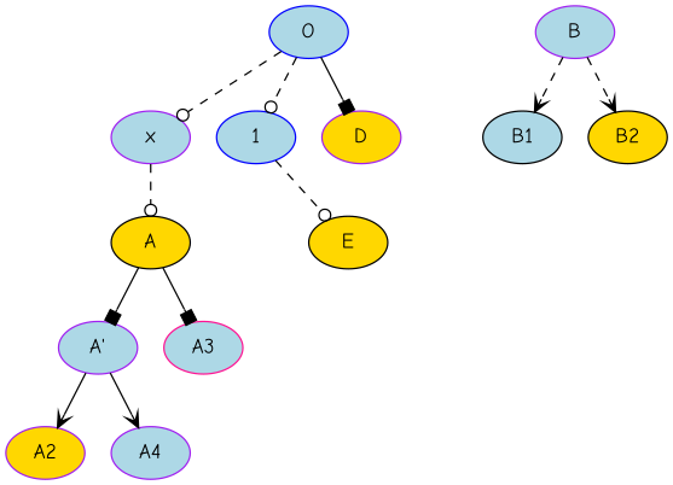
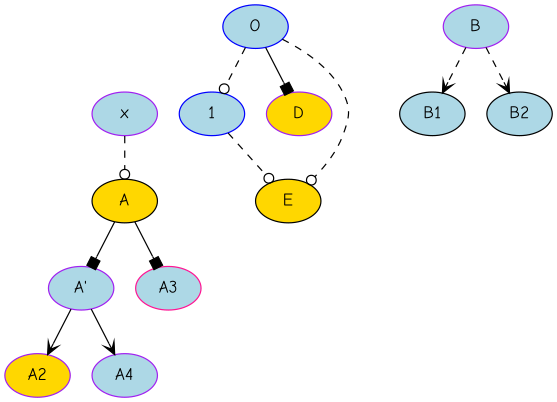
  digraph {
    fontname="Comic Neue"
    node [color=purple fillcolor=lightblue fontname="Comic Neue" style=filled]
    edge [arrowhead=odot fontname="Comic Neue" style=dashed]
    O [color=blue]
    1 [color=blue]
    x
    D [fillcolor=gold]
    E [color=black fillcolor=gold]
    A [color=black fillcolor=gold]
    n7 [label="A'"]
    A3 [color=deeppink]
    B1 [color=black]
    B
-   B2 [color=black fillcolor=gold]
+   B2 [color=black]
    A2 [fillcolor=gold]
    A4
    O -> 1
-   O -> x
+   O -> E
    O -> D [arrowhead=box style=solid]
    1 -> E
    x -> A
    A -> n7 [arrowhead=box style=solid]
    A -> A3 [arrowhead=box style=solid]
    n7 -> A2 [arrowhead=vee style=solid]
    n7 -> A4 [arrowhead=vee style=solid]
    B -> B1 [arrowhead=vee]
    B -> B2 [arrowhead=vee]
  }
